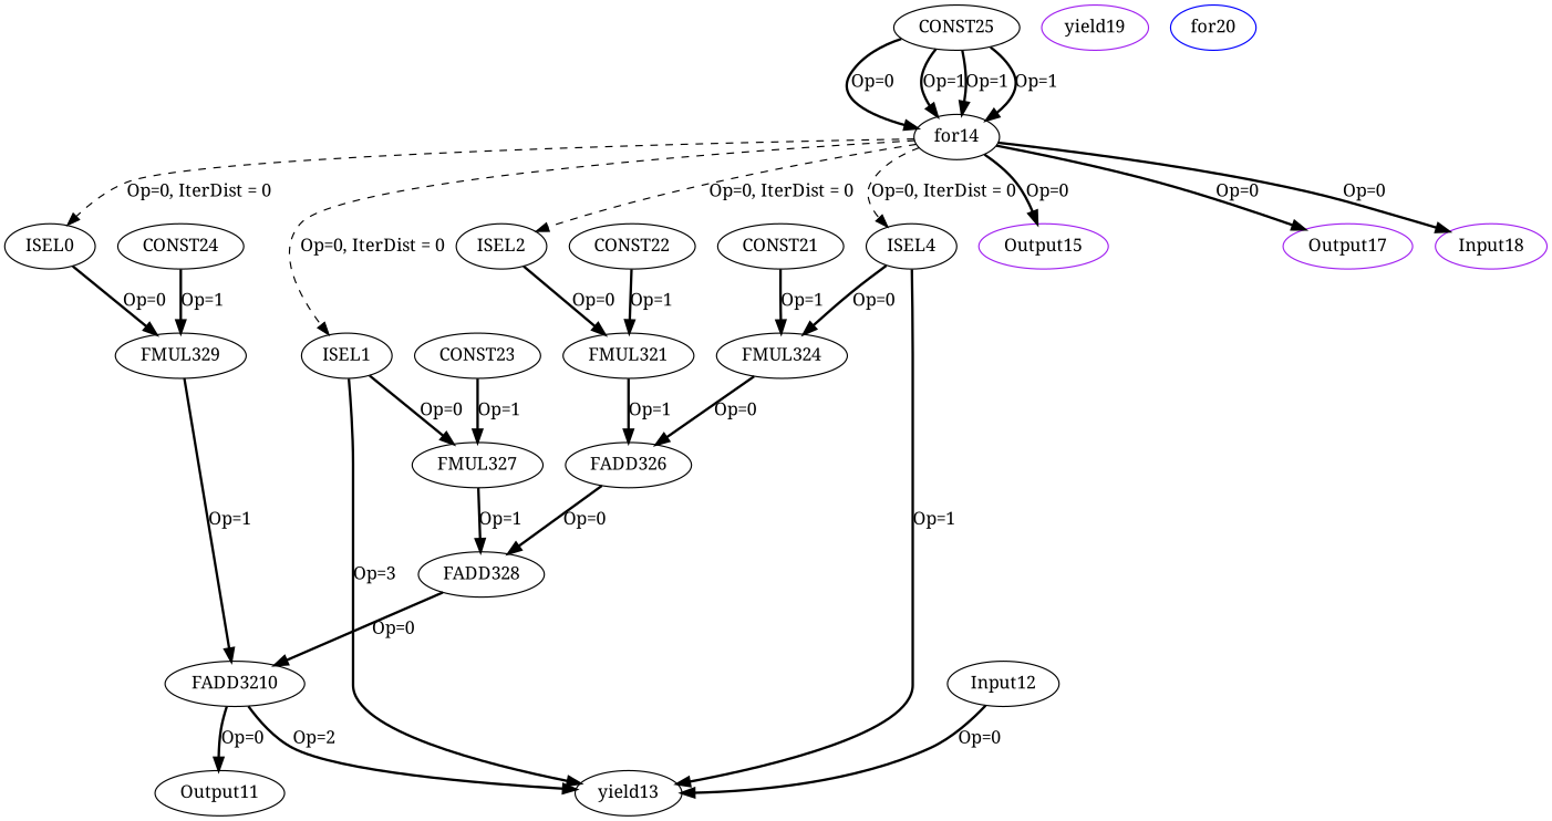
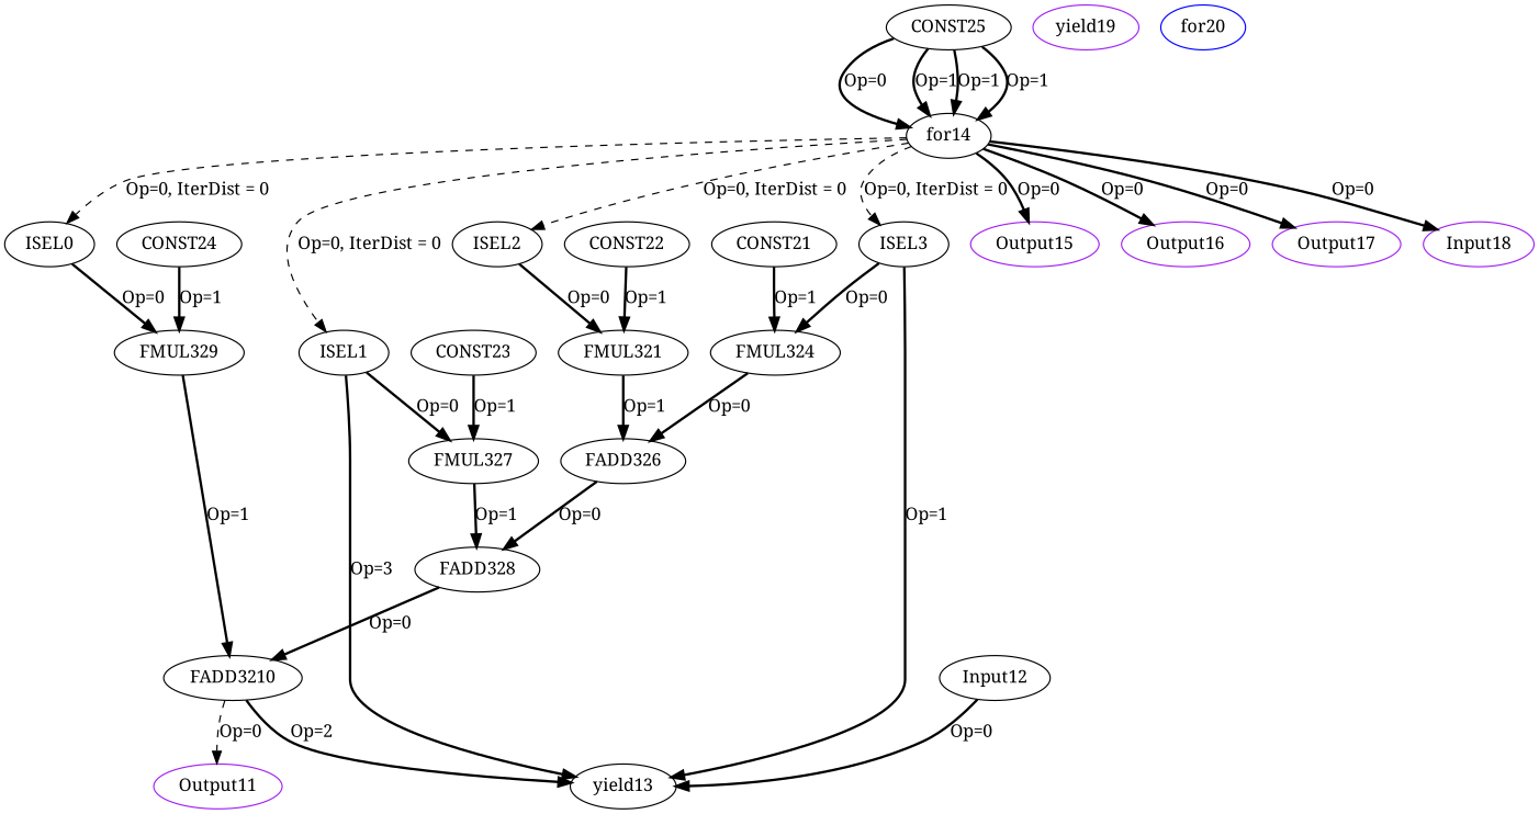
  digraph {
    fontname="Noto Serif"
    node [color=black fontname="Noto Serif" opcode=Output]
    edge [color=black fontname="Noto Serif" operand=0 style=bold]
    ISEL0 [opcode=ISEL]
    FMUL329 [opcode=FMUL32]
    FADD3210 [opcode=FADD32]
    ISEL1 [opcode=ISEL]
    FMUL327 [opcode=FMUL32]
    yield13 [opcode=yield]
    FADD328 [opcode=FADD32]
    ISEL2 [opcode=ISEL]
    n9 [label=FMUL321 opcode=FMUL32]
    FADD326 [opcode=FADD32]
-   ISEL3 [opcode=ISEL label=ISEL4]
+   ISEL3 [opcode=ISEL]
    FMUL324 [opcode=FMUL32]
-   Output11 [offset="0,252" pattern="-4,64,508,32" ref_name=kernel_deriche_1_2]
+   Output11 [color=purple offset="0,252" pattern="-4,64,508,32" ref_name=kernel_deriche_1_2]
    Input12 [offset="0,252" opcode=Input pattern="-4,64,508,32" ref_name=kernel_deriche_1_0]
    for14 [opcode=for]
    Output15 [color=purple offset="0,0" pattern="0,64,0,32" ref_name=kernel_deriche_1_4]
+   Output16 [color=purple offset="0,0" pattern="0,64,0,32" ref_name=kernel_deriche_1_5]
    Output17 [color=purple offset="0,0" pattern="0,64,0,32" ref_name=kernel_deriche_1_3]
    n19 [color=purple label=Input18 offset="0,0" pattern="0,64,0,32" ref_name=kernel_deriche_1_1]
    yield19 [color=purple opcode=yield]
    for20 [color=blue opcode=for]
    CONST21 [opcode=CONST value="0xBE3C1714"]
    CONST22 [opcode=CONST value="0x3DEA6028"]
    CONST23 [opcode=CONST value="0x3F5744FD"]
    CONST24 [opcode=CONST value="0xBF1B4598"]
    CONST25 [opcode=CONST value="0x00000000"]
    ISEL0 -> FMUL329 [label="Op=0"]
    FMUL329 -> FADD3210 [label="Op=1" operand=1]
    FADD3210 -> yield13 [label="Op=2" operand=2]
-   FADD3210 -> Output11 [label="Op=0"]
+   FADD3210 -> Output11 [label="Op=0" style=dashed]
    ISEL1 -> FMUL327 [label="Op=0"]
    ISEL1 -> yield13 [label="Op=3" operand=3]
    FMUL327 -> FADD328 [label="Op=1" operand=1]
    FADD328 -> FADD3210 [label="Op=0"]
    ISEL2 -> n9 [label="Op=0"]
    n9 -> FADD326 [label="Op=1" operand=1]
    FADD326 -> FADD328 [label="Op=0"]
    ISEL3 -> yield13 [label="Op=1" operand=1]
    ISEL3 -> FMUL324 [label="Op=0"]
    FMUL324 -> FADD326 [label="Op=0"]
    Input12 -> yield13 [label="Op=0"]
    for14 -> ISEL0 [iterdist=0 label="Op=0, IterDist = 0" style=dashed]
    for14 -> ISEL1 [iterdist=0 label="Op=0, IterDist = 0" style=dashed]
    for14 -> ISEL2 [iterdist=0 label="Op=0, IterDist = 0" style=dashed]
    for14 -> ISEL3 [iterdist=0 label="Op=0, IterDist = 0" style=dashed]
    for14 -> Output15 [label="Op=0"]
+   for14 -> Output16 [label="Op=0"]
    for14 -> Output17 [label="Op=0"]
    for14 -> n19 [label="Op=0"]
    CONST21 -> FMUL324 [label="Op=1" operand=1]
    CONST22 -> n9 [label="Op=1" operand=1]
    CONST23 -> FMUL327 [label="Op=1" operand=1]
    CONST24 -> FMUL329 [label="Op=1" operand=1]
    CONST25 -> for14 [label="Op=0"]
    CONST25 -> for14 [label="Op=1" operand=1]
    CONST25 -> for14 [label="Op=1" operand=1]
    CONST25 -> for14 [label="Op=1" operand=1]
  }
